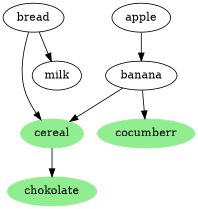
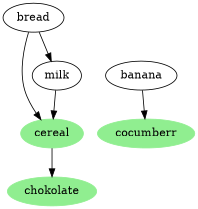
  digraph {
    cereal [color=lightgreen group=tier1 style=filled]
    chokolate [color=lightgreen group=tier1 style=filled]
    cocumberr [color=lightgreen group=tier1 style=filled]
    bread
    milk
-   apple
    banana
    subgraph sub_1 {
      cereal
      chokolate
      cocumberr
    }
    cereal -> chokolate
    bread -> cereal
    bread -> milk
-   banana -> cereal
-   apple -> banana
+   milk -> cereal
    banana -> cocumberr
  }
